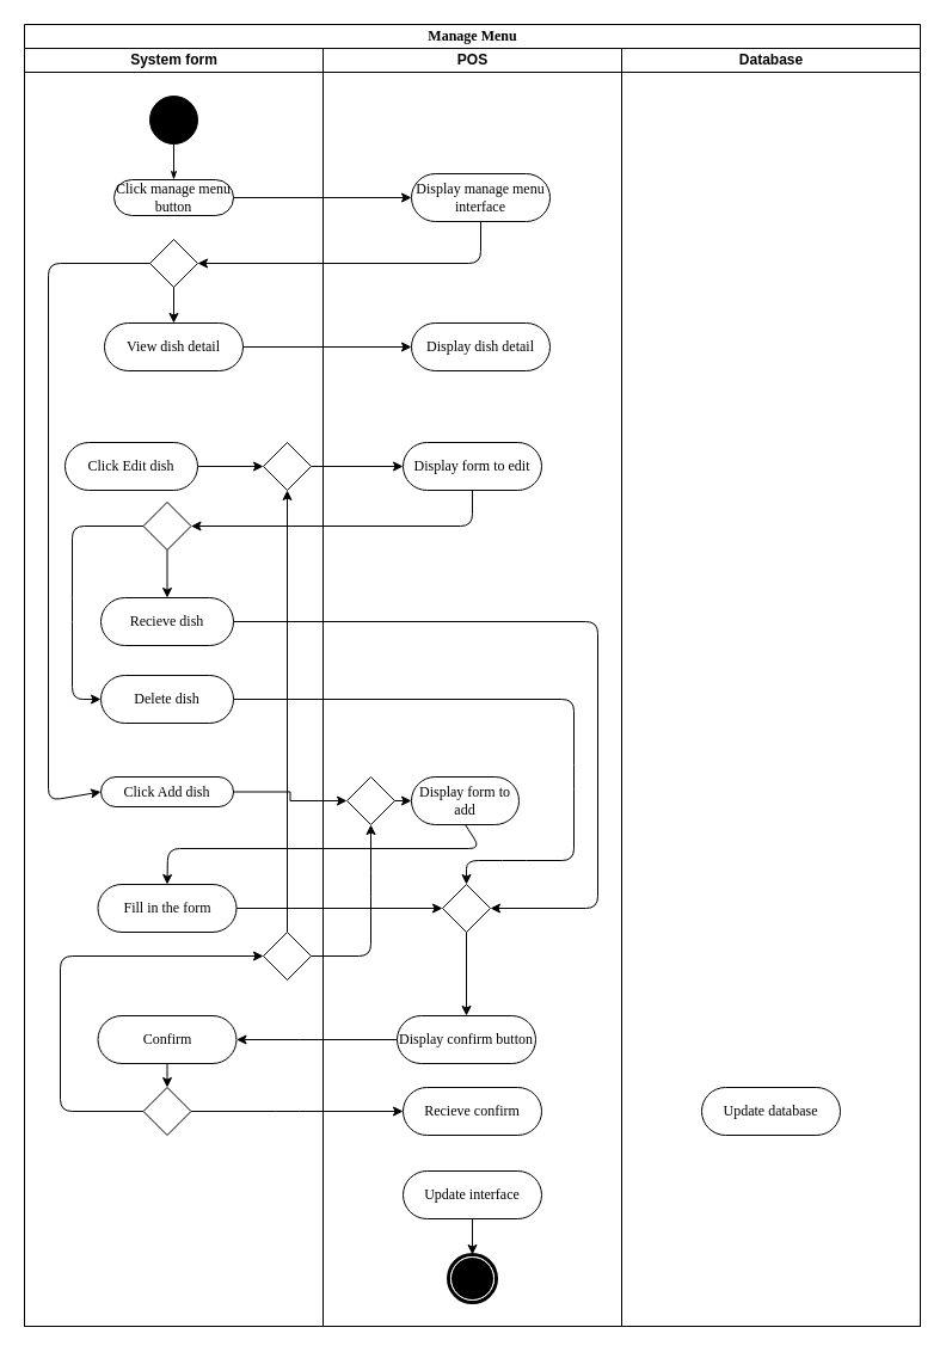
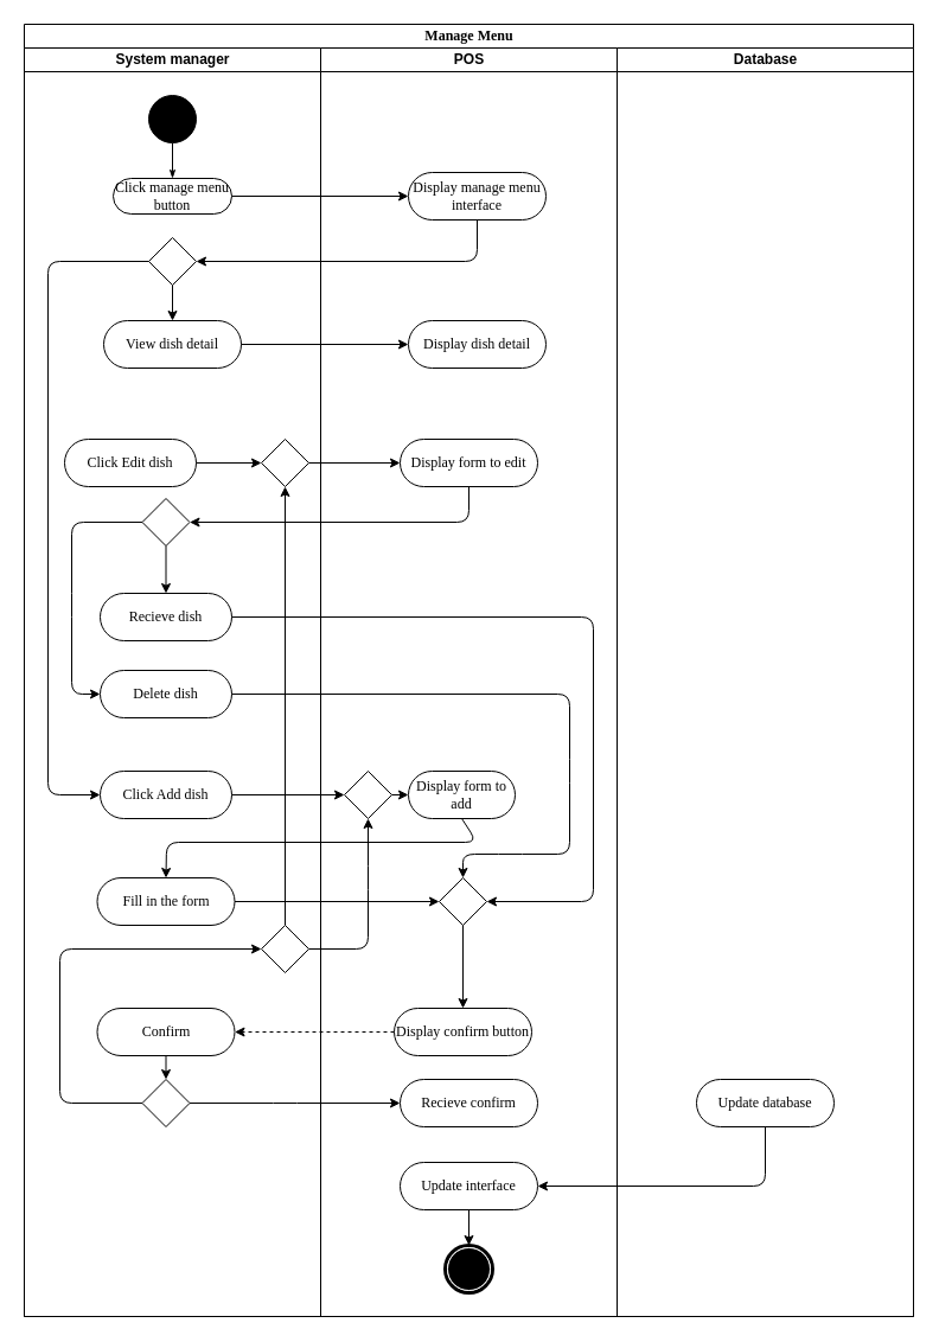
  <mxCell id="0" />
  <mxCell id="1" parent="0" />
  <mxCell id="2" value="Manage Menu" style="swimlane;html=1;childLayout=stackLayout;startSize=20;rounded=0;shadow=0;comic=0;labelBackgroundColor=none;strokeWidth=1;fontFamily=Verdana;fontSize=12;align=center;" parent="1" vertex="1"><mxGeometry x="20" y="20" width="750" height="1090" as="geometry" /></mxCell>
- <mxCell id="3" value="System form" style="swimlane;html=1;startSize=20;" parent="2" vertex="1"><mxGeometry y="20" width="250" height="1070" as="geometry" /></mxCell>
+ <mxCell id="3" value="System manager" style="swimlane;html=1;startSize=20;" parent="2" vertex="1"><mxGeometry y="20" width="250" height="1070" as="geometry" /></mxCell>
  <mxCell id="4" value="" style="ellipse;whiteSpace=wrap;html=1;rounded=0;shadow=0;comic=0;labelBackgroundColor=none;strokeWidth=1;fillColor=#000000;fontFamily=Verdana;fontSize=12;align=center;" parent="3" vertex="1"><mxGeometry x="105" y="40" width="40" height="40" as="geometry" /></mxCell>
  <mxCell id="5" value="Click manage menu button" style="rounded=1;whiteSpace=wrap;html=1;shadow=0;comic=0;labelBackgroundColor=none;strokeWidth=1;fontFamily=Verdana;fontSize=12;align=center;arcSize=50;" parent="3" vertex="1"><mxGeometry x="75" y="110" width="100" height="30" as="geometry" /></mxCell>
  <mxCell id="6" style="edgeStyle=orthogonalEdgeStyle;rounded=0;html=1;labelBackgroundColor=none;startArrow=none;startFill=0;startSize=5;endArrow=classicThin;endFill=1;endSize=5;jettySize=auto;orthogonalLoop=1;strokeWidth=1;fontFamily=Verdana;fontSize=12" parent="3" source="4" target="5" edge="1"><mxGeometry relative="1" as="geometry" /></mxCell>
  <mxCell id="7" value="" style="rhombus;whiteSpace=wrap;html=1;" parent="3" vertex="1"><mxGeometry x="105" y="160" width="40" height="40" as="geometry" /></mxCell>
  <mxCell id="8" value="View dish detail" style="rounded=1;whiteSpace=wrap;html=1;shadow=0;comic=0;labelBackgroundColor=none;strokeWidth=1;fontFamily=Verdana;fontSize=12;align=center;arcSize=50;" parent="3" vertex="1"><mxGeometry x="67" y="230" width="116" height="40" as="geometry" /></mxCell>
  <mxCell id="9" value="Click Edit dish" style="rounded=1;whiteSpace=wrap;html=1;shadow=0;comic=0;labelBackgroundColor=none;strokeWidth=1;fontFamily=Verdana;fontSize=12;align=center;arcSize=50;" parent="3" vertex="1"><mxGeometry x="34" y="330" width="111" height="40" as="geometry" /></mxCell>
  <mxCell id="10" value="" style="rhombus;whiteSpace=wrap;html=1;" parent="3" vertex="1"><mxGeometry x="99.5" y="380" width="40" height="40" as="geometry" /></mxCell>
  <mxCell id="11" value="Recieve dish" style="rounded=1;whiteSpace=wrap;html=1;shadow=0;comic=0;labelBackgroundColor=none;strokeWidth=1;fontFamily=Verdana;fontSize=12;align=center;arcSize=50;" parent="3" vertex="1"><mxGeometry x="64" y="460" width="111" height="40" as="geometry" /></mxCell>
  <mxCell id="12" value="" style="endArrow=classic;html=1;exitX=0.5;exitY=1;exitDx=0;exitDy=0;entryX=0.5;entryY=0;entryDx=0;entryDy=0;" parent="3" source="10" target="11" edge="1"><mxGeometry width="50" height="50" relative="1" as="geometry"><mxPoint x="250" y="440" as="sourcePoint" /><mxPoint x="300" y="390" as="targetPoint" /></mxGeometry></mxCell>
  <mxCell id="13" value="" style="endArrow=classic;html=1;exitX=0.5;exitY=1;exitDx=0;exitDy=0;entryX=0.5;entryY=0;entryDx=0;entryDy=0;" parent="3" source="7" target="8" edge="1"><mxGeometry width="50" height="50" relative="1" as="geometry"><mxPoint x="170" y="210" as="sourcePoint" /><mxPoint x="220" y="160" as="targetPoint" /></mxGeometry></mxCell>
  <mxCell id="14" value="Delete dish" style="rounded=1;whiteSpace=wrap;html=1;shadow=0;comic=0;labelBackgroundColor=none;strokeWidth=1;fontFamily=Verdana;fontSize=12;align=center;arcSize=50;" parent="3" vertex="1"><mxGeometry x="64" y="525" width="111" height="40" as="geometry" /></mxCell>
  <mxCell id="15" value="" style="endArrow=classic;html=1;exitX=0;exitY=0.5;exitDx=0;exitDy=0;entryX=0;entryY=0.5;entryDx=0;entryDy=0;" parent="3" source="10" target="14" edge="1"><mxGeometry width="50" height="50" relative="1" as="geometry"><mxPoint x="190" y="500" as="sourcePoint" /><mxPoint x="240" y="450" as="targetPoint" /><Array as="points"><mxPoint x="40" y="400" /><mxPoint x="40" y="470" /><mxPoint x="40" y="545" /></Array></mxGeometry></mxCell>
- <mxCell id="16" value="Click Add dish" style="rounded=1;whiteSpace=wrap;html=1;shadow=0;comic=0;labelBackgroundColor=none;strokeWidth=1;fontFamily=Verdana;fontSize=12;align=center;arcSize=50;" parent="3" vertex="1"><mxGeometry x="64" y="610" width="111" height="25" as="geometry" /></mxCell>
+ <mxCell id="16" value="Click Add dish" style="rounded=1;whiteSpace=wrap;html=1;shadow=0;comic=0;labelBackgroundColor=none;strokeWidth=1;fontFamily=Verdana;fontSize=12;align=center;arcSize=50;" parent="3" vertex="1"><mxGeometry x="64" y="610" width="111" height="40" as="geometry" /></mxCell>
  <mxCell id="17" value="" style="endArrow=classic;html=1;exitX=0;exitY=0.5;exitDx=0;exitDy=0;entryX=0;entryY=0.5;entryDx=0;entryDy=0;" parent="3" source="7" target="16" edge="1"><mxGeometry width="50" height="50" relative="1" as="geometry"><mxPoint x="190" y="360" as="sourcePoint" /><mxPoint x="40" y="580" as="targetPoint" /><Array as="points"><mxPoint x="20" y="180" /><mxPoint x="20" y="630" /></Array></mxGeometry></mxCell>
  <mxCell id="18" value="Fill in the form" style="rounded=1;whiteSpace=wrap;html=1;shadow=0;comic=0;labelBackgroundColor=none;strokeWidth=1;fontFamily=Verdana;fontSize=12;align=center;arcSize=50;" parent="3" vertex="1"><mxGeometry x="61.5" y="700" width="116" height="40" as="geometry" /></mxCell>
  <mxCell id="19" value="" style="rhombus;whiteSpace=wrap;html=1;" parent="3" vertex="1"><mxGeometry x="99.5" y="870" width="40" height="40" as="geometry" /></mxCell>
  <mxCell id="20" value="" style="endArrow=classic;html=1;exitX=0;exitY=0.5;exitDx=0;exitDy=0;entryX=0;entryY=0.5;entryDx=0;entryDy=0;" parent="3" source="19" target="21" edge="1"><mxGeometry width="50" height="50" relative="1" as="geometry"><mxPoint x="120" y="830" as="sourcePoint" /><mxPoint x="119.5" y="940" as="targetPoint" /><Array as="points"><mxPoint x="30" y="890" /><mxPoint x="30" y="760" /></Array></mxGeometry></mxCell>
  <mxCell id="21" value="" style="rhombus;whiteSpace=wrap;html=1;" parent="3" vertex="1"><mxGeometry x="200" y="740" width="40" height="40" as="geometry" /></mxCell>
  <mxCell id="22" value="" style="rhombus;whiteSpace=wrap;html=1;" vertex="1" parent="3"><mxGeometry x="200" y="330" width="40" height="40" as="geometry" /></mxCell>
  <mxCell id="23" value="" style="endArrow=classic;html=1;exitX=1;exitY=0.5;exitDx=0;exitDy=0;entryX=0;entryY=0.5;entryDx=0;entryDy=0;" parent="3" source="9" target="22" edge="1"><mxGeometry width="50" height="50" relative="1" as="geometry"><mxPoint x="190" y="320" as="sourcePoint" /><mxPoint x="331" y="320" as="targetPoint" /></mxGeometry></mxCell>
  <mxCell id="24" value="" style="endArrow=classic;html=1;exitX=0.5;exitY=0;exitDx=0;exitDy=0;entryX=0.5;entryY=1;entryDx=0;entryDy=0;" parent="3" source="21" target="22" edge="1"><mxGeometry width="50" height="50" relative="1" as="geometry"><mxPoint x="190" y="680" as="sourcePoint" /><mxPoint x="220" y="380" as="targetPoint" /><Array as="points" /></mxGeometry></mxCell>
  <mxCell id="25" value="Confirm" style="rounded=1;whiteSpace=wrap;html=1;shadow=0;comic=0;labelBackgroundColor=none;strokeWidth=1;fontFamily=Verdana;fontSize=12;align=center;arcSize=50;" vertex="1" parent="3"><mxGeometry x="61.5" y="810" width="116" height="40" as="geometry" /></mxCell>
  <mxCell id="26" value="" style="endArrow=classic;html=1;entryX=0.5;entryY=0;entryDx=0;entryDy=0;" edge="1" parent="3" source="25" target="19"><mxGeometry width="50" height="50" relative="1" as="geometry"><mxPoint x="129.5" y="920" as="sourcePoint" /><mxPoint x="129.5" y="950" as="targetPoint" /></mxGeometry></mxCell>
  <mxCell id="27" value="" style="endArrow=classic;html=1;exitX=1;exitY=0.5;exitDx=0;exitDy=0;entryX=0;entryY=0.5;entryDx=0;entryDy=0;" parent="2" source="8" target="30" edge="1"><mxGeometry width="50" height="50" relative="1" as="geometry"><mxPoint x="180.5" y="200" as="sourcePoint" /><mxPoint x="300" y="270" as="targetPoint" /></mxGeometry></mxCell>
  <mxCell id="28" value="POS" style="swimlane;html=1;startSize=20;" parent="2" vertex="1"><mxGeometry x="250" y="20" width="250" height="1070" as="geometry" /></mxCell>
  <mxCell id="29" value="Display manage menu interface" style="rounded=1;whiteSpace=wrap;html=1;shadow=0;comic=0;labelBackgroundColor=none;strokeWidth=1;fontFamily=Verdana;fontSize=12;align=center;arcSize=50;" parent="28" vertex="1"><mxGeometry x="74" y="105" width="116" height="40" as="geometry" /></mxCell>
  <mxCell id="30" value="Display dish detail" style="rounded=1;whiteSpace=wrap;html=1;shadow=0;comic=0;labelBackgroundColor=none;strokeWidth=1;fontFamily=Verdana;fontSize=12;align=center;arcSize=50;" parent="28" vertex="1"><mxGeometry x="74" y="230" width="116" height="40" as="geometry" /></mxCell>
  <mxCell id="31" value="Display form to edit" style="rounded=1;whiteSpace=wrap;html=1;shadow=0;comic=0;labelBackgroundColor=none;strokeWidth=1;fontFamily=Verdana;fontSize=12;align=center;arcSize=50;" parent="28" vertex="1"><mxGeometry x="67" y="330" width="116" height="40" as="geometry" /></mxCell>
  <mxCell id="32" value="Display form to add" style="rounded=1;whiteSpace=wrap;html=1;shadow=0;comic=0;labelBackgroundColor=none;strokeWidth=1;fontFamily=Verdana;fontSize=12;align=center;arcSize=50;" parent="28" vertex="1"><mxGeometry x="74" y="610" width="90" height="40" as="geometry" /></mxCell>
  <mxCell id="33" value="" style="rhombus;whiteSpace=wrap;html=1;" parent="28" vertex="1"><mxGeometry x="100" y="700" width="40" height="40" as="geometry" /></mxCell>
  <mxCell id="34" value="Display confirm button" style="rounded=1;whiteSpace=wrap;html=1;shadow=0;comic=0;labelBackgroundColor=none;strokeWidth=1;fontFamily=Verdana;fontSize=12;align=center;arcSize=50;" parent="28" vertex="1"><mxGeometry x="62" y="810" width="116" height="40" as="geometry" /></mxCell>
  <mxCell id="35" value="" style="endArrow=classic;html=1;exitX=0.5;exitY=1;exitDx=0;exitDy=0;entryX=0.5;entryY=0;entryDx=0;entryDy=0;" parent="28" source="33" target="34" edge="1"><mxGeometry width="50" height="50" relative="1" as="geometry"><mxPoint x="-30" y="770" as="sourcePoint" /><mxPoint x="20" y="720" as="targetPoint" /></mxGeometry></mxCell>
  <mxCell id="36" value="Recieve confirm" style="rounded=1;whiteSpace=wrap;html=1;shadow=0;comic=0;labelBackgroundColor=none;strokeWidth=1;fontFamily=Verdana;fontSize=12;align=center;arcSize=50;" parent="28" vertex="1"><mxGeometry x="67" y="870" width="116" height="40" as="geometry" /></mxCell>
  <mxCell id="37" value="Update interface" style="rounded=1;whiteSpace=wrap;html=1;shadow=0;comic=0;labelBackgroundColor=none;strokeWidth=1;fontFamily=Verdana;fontSize=12;align=center;arcSize=50;" parent="28" vertex="1"><mxGeometry x="67" y="940" width="116" height="40" as="geometry" /></mxCell>
  <mxCell id="38" value="" style="shape=mxgraph.bpmn.shape;html=1;verticalLabelPosition=bottom;labelBackgroundColor=#ffffff;verticalAlign=top;perimeter=ellipsePerimeter;outline=end;symbol=terminate;rounded=0;shadow=0;comic=0;strokeWidth=1;fontFamily=Verdana;fontSize=12;align=center;" parent="28" vertex="1"><mxGeometry x="105" y="1010" width="40" height="40" as="geometry" /></mxCell>
  <mxCell id="39" value="" style="endArrow=classic;html=1;exitX=0.5;exitY=1;exitDx=0;exitDy=0;entryX=0.5;entryY=0;entryDx=0;entryDy=0;" parent="28" source="37" target="38" edge="1"><mxGeometry width="50" height="50" relative="1" as="geometry"><mxPoint x="-60" y="930" as="sourcePoint" /><mxPoint x="-10" y="880" as="targetPoint" /></mxGeometry></mxCell>
  <mxCell id="40" value="" style="rhombus;whiteSpace=wrap;html=1;" vertex="1" parent="28"><mxGeometry x="20" y="610" width="40" height="40" as="geometry" /></mxCell>
  <mxCell id="41" value="" style="endArrow=classic;html=1;exitX=1;exitY=0.5;exitDx=0;exitDy=0;entryX=0;entryY=0.5;entryDx=0;entryDy=0;" edge="1" parent="28" source="40" target="32"><mxGeometry width="50" height="50" relative="1" as="geometry"><mxPoint x="70" y="680" as="sourcePoint" /><mxPoint x="120" y="630" as="targetPoint" /></mxGeometry></mxCell>
  <mxCell id="42" value="Database" style="swimlane;html=1;startSize=20;" parent="2" vertex="1"><mxGeometry x="500" y="20" width="250" height="1070" as="geometry"><mxRectangle x="500" y="20" width="30" height="970" as="alternateBounds" /></mxGeometry></mxCell>
  <mxCell id="43" value="Update database" style="rounded=1;whiteSpace=wrap;html=1;shadow=0;comic=0;labelBackgroundColor=none;strokeWidth=1;fontFamily=Verdana;fontSize=12;align=center;arcSize=50;" parent="42" vertex="1"><mxGeometry x="67" y="870" width="116" height="40" as="geometry" /></mxCell>
  <mxCell id="44" value="" style="endArrow=classic;html=1;exitX=1;exitY=0.5;exitDx=0;exitDy=0;entryX=0;entryY=0.5;entryDx=0;entryDy=0;" parent="2" source="5" target="29" edge="1"><mxGeometry width="50" height="50" relative="1" as="geometry"><mxPoint x="270" y="230" as="sourcePoint" /><mxPoint x="125" y="220" as="targetPoint" /></mxGeometry></mxCell>
  <mxCell id="45" value="" style="endArrow=classic;html=1;exitX=0.5;exitY=1;exitDx=0;exitDy=0;entryX=1;entryY=0.5;entryDx=0;entryDy=0;" parent="2" source="29" target="7" edge="1"><mxGeometry width="50" height="50" relative="1" as="geometry"><mxPoint x="270" y="360" as="sourcePoint" /><mxPoint x="126.75" y="240" as="targetPoint" /><Array as="points"><mxPoint x="382" y="200" /></Array></mxGeometry></mxCell>
  <mxCell id="46" value="" style="endArrow=classic;html=1;exitX=0.5;exitY=1;exitDx=0;exitDy=0;entryX=1;entryY=0.5;entryDx=0;entryDy=0;" parent="2" source="31" target="10" edge="1"><mxGeometry width="50" height="50" relative="1" as="geometry"><mxPoint x="190" y="470" as="sourcePoint" /><mxPoint x="240" y="420" as="targetPoint" /><Array as="points"><mxPoint x="375" y="420" /></Array></mxGeometry></mxCell>
  <mxCell id="47" value="" style="endArrow=classic;html=1;exitX=0.5;exitY=1;exitDx=0;exitDy=0;entryX=0.5;entryY=0;entryDx=0;entryDy=0;" parent="2" source="32" target="18" edge="1"><mxGeometry width="50" height="50" relative="1" as="geometry"><mxPoint x="220" y="800" as="sourcePoint" /><mxPoint x="270" y="750" as="targetPoint" /><Array as="points"><mxPoint x="382" y="690" /><mxPoint x="120" y="690" /></Array></mxGeometry></mxCell>
  <mxCell id="48" value="" style="endArrow=classic;html=1;exitX=1;exitY=0.5;exitDx=0;exitDy=0;entryX=0;entryY=0.5;entryDx=0;entryDy=0;" parent="2" source="18" target="33" edge="1"><mxGeometry width="50" height="50" relative="1" as="geometry"><mxPoint x="220" y="800" as="sourcePoint" /><mxPoint x="270" y="750" as="targetPoint" /></mxGeometry></mxCell>
  <mxCell id="49" value="" style="endArrow=classic;html=1;exitX=1;exitY=0.5;exitDx=0;exitDy=0;entryX=0.5;entryY=0;entryDx=0;entryDy=0;" parent="2" source="14" target="33" edge="1"><mxGeometry width="50" height="50" relative="1" as="geometry"><mxPoint x="220" y="640" as="sourcePoint" /><mxPoint x="270" y="590" as="targetPoint" /><Array as="points"><mxPoint x="460" y="565" /><mxPoint x="460" y="630" /><mxPoint x="460" y="700" /><mxPoint x="410" y="700" /><mxPoint x="370" y="700" /></Array></mxGeometry></mxCell>
  <mxCell id="50" value="" style="endArrow=classic;html=1;exitX=1;exitY=0.5;exitDx=0;exitDy=0;entryX=1;entryY=0.5;entryDx=0;entryDy=0;" parent="2" source="11" target="33" edge="1"><mxGeometry width="50" height="50" relative="1" as="geometry"><mxPoint x="220" y="640" as="sourcePoint" /><mxPoint x="270" y="590" as="targetPoint" /><Array as="points"><mxPoint x="480" y="500" /><mxPoint x="480" y="740" /></Array></mxGeometry></mxCell>
- <mxCell id="51" value="" style="endArrow=classic;html=1;exitX=0;exitY=0.5;exitDx=0;exitDy=0;entryX=1;entryY=0.5;entryDx=0;entryDy=0;" parent="2" source="34" target="25" edge="1"><mxGeometry width="50" height="50" relative="1" as="geometry"><mxPoint x="220" y="880" as="sourcePoint" /><mxPoint x="270" y="830" as="targetPoint" /><Array as="points"><mxPoint x="240" y="850" /></Array></mxGeometry></mxCell>
+ <mxCell id="51" value="" style="endArrow=classic;html=1;exitX=0;exitY=0.5;exitDx=0;exitDy=0;entryX=1;entryY=0.5;entryDx=0;entryDy=0;dashed=1;" parent="2" source="34" target="25" edge="1"><mxGeometry width="50" height="50" relative="1" as="geometry"><mxPoint x="220" y="880" as="sourcePoint" /><mxPoint x="270" y="830" as="targetPoint" /><Array as="points"><mxPoint x="240" y="850" /></Array></mxGeometry></mxCell>
+ <mxCell id="52" value="" style="endArrow=classic;html=1;exitX=0.5;exitY=1;exitDx=0;exitDy=0;entryX=1;entryY=0.5;entryDx=0;entryDy=0;" parent="2" source="43" target="37" edge="1"><mxGeometry width="50" height="50" relative="1" as="geometry"><mxPoint x="360" y="950" as="sourcePoint" /><mxPoint x="410" y="900" as="targetPoint" /><Array as="points"><mxPoint x="625" y="980" /></Array></mxGeometry></mxCell>
  <mxCell id="53" value="" style="endArrow=classic;html=1;exitX=1;exitY=0.5;exitDx=0;exitDy=0;entryX=0.5;entryY=1;entryDx=0;entryDy=0;" parent="2" source="21" target="40" edge="1"><mxGeometry width="50" height="50" relative="1" as="geometry"><mxPoint x="190" y="790" as="sourcePoint" /><mxPoint x="240" y="740" as="targetPoint" /><Array as="points"><mxPoint x="290" y="780" /><mxPoint x="290" y="720" /></Array></mxGeometry></mxCell>
  <mxCell id="54" value="" style="edgeStyle=orthogonalEdgeStyle;rounded=0;orthogonalLoop=1;jettySize=auto;html=1;" edge="1" parent="2" source="22" target="31"><mxGeometry relative="1" as="geometry" /></mxCell>
  <mxCell id="55" value="" style="edgeStyle=orthogonalEdgeStyle;rounded=0;orthogonalLoop=1;jettySize=auto;html=1;" edge="1" parent="2" source="16" target="40"><mxGeometry relative="1" as="geometry" /></mxCell>
  <mxCell id="56" value="" style="endArrow=classic;html=1;exitX=1;exitY=0.5;exitDx=0;exitDy=0;entryX=0;entryY=0.5;entryDx=0;entryDy=0;" parent="2" source="19" target="36" edge="1"><mxGeometry width="50" height="50" relative="1" as="geometry"><mxPoint x="190" y="790" as="sourcePoint" /><mxPoint x="70" y="820" as="targetPoint" /><Array as="points"><mxPoint x="220" y="910" /></Array></mxGeometry></mxCell>
